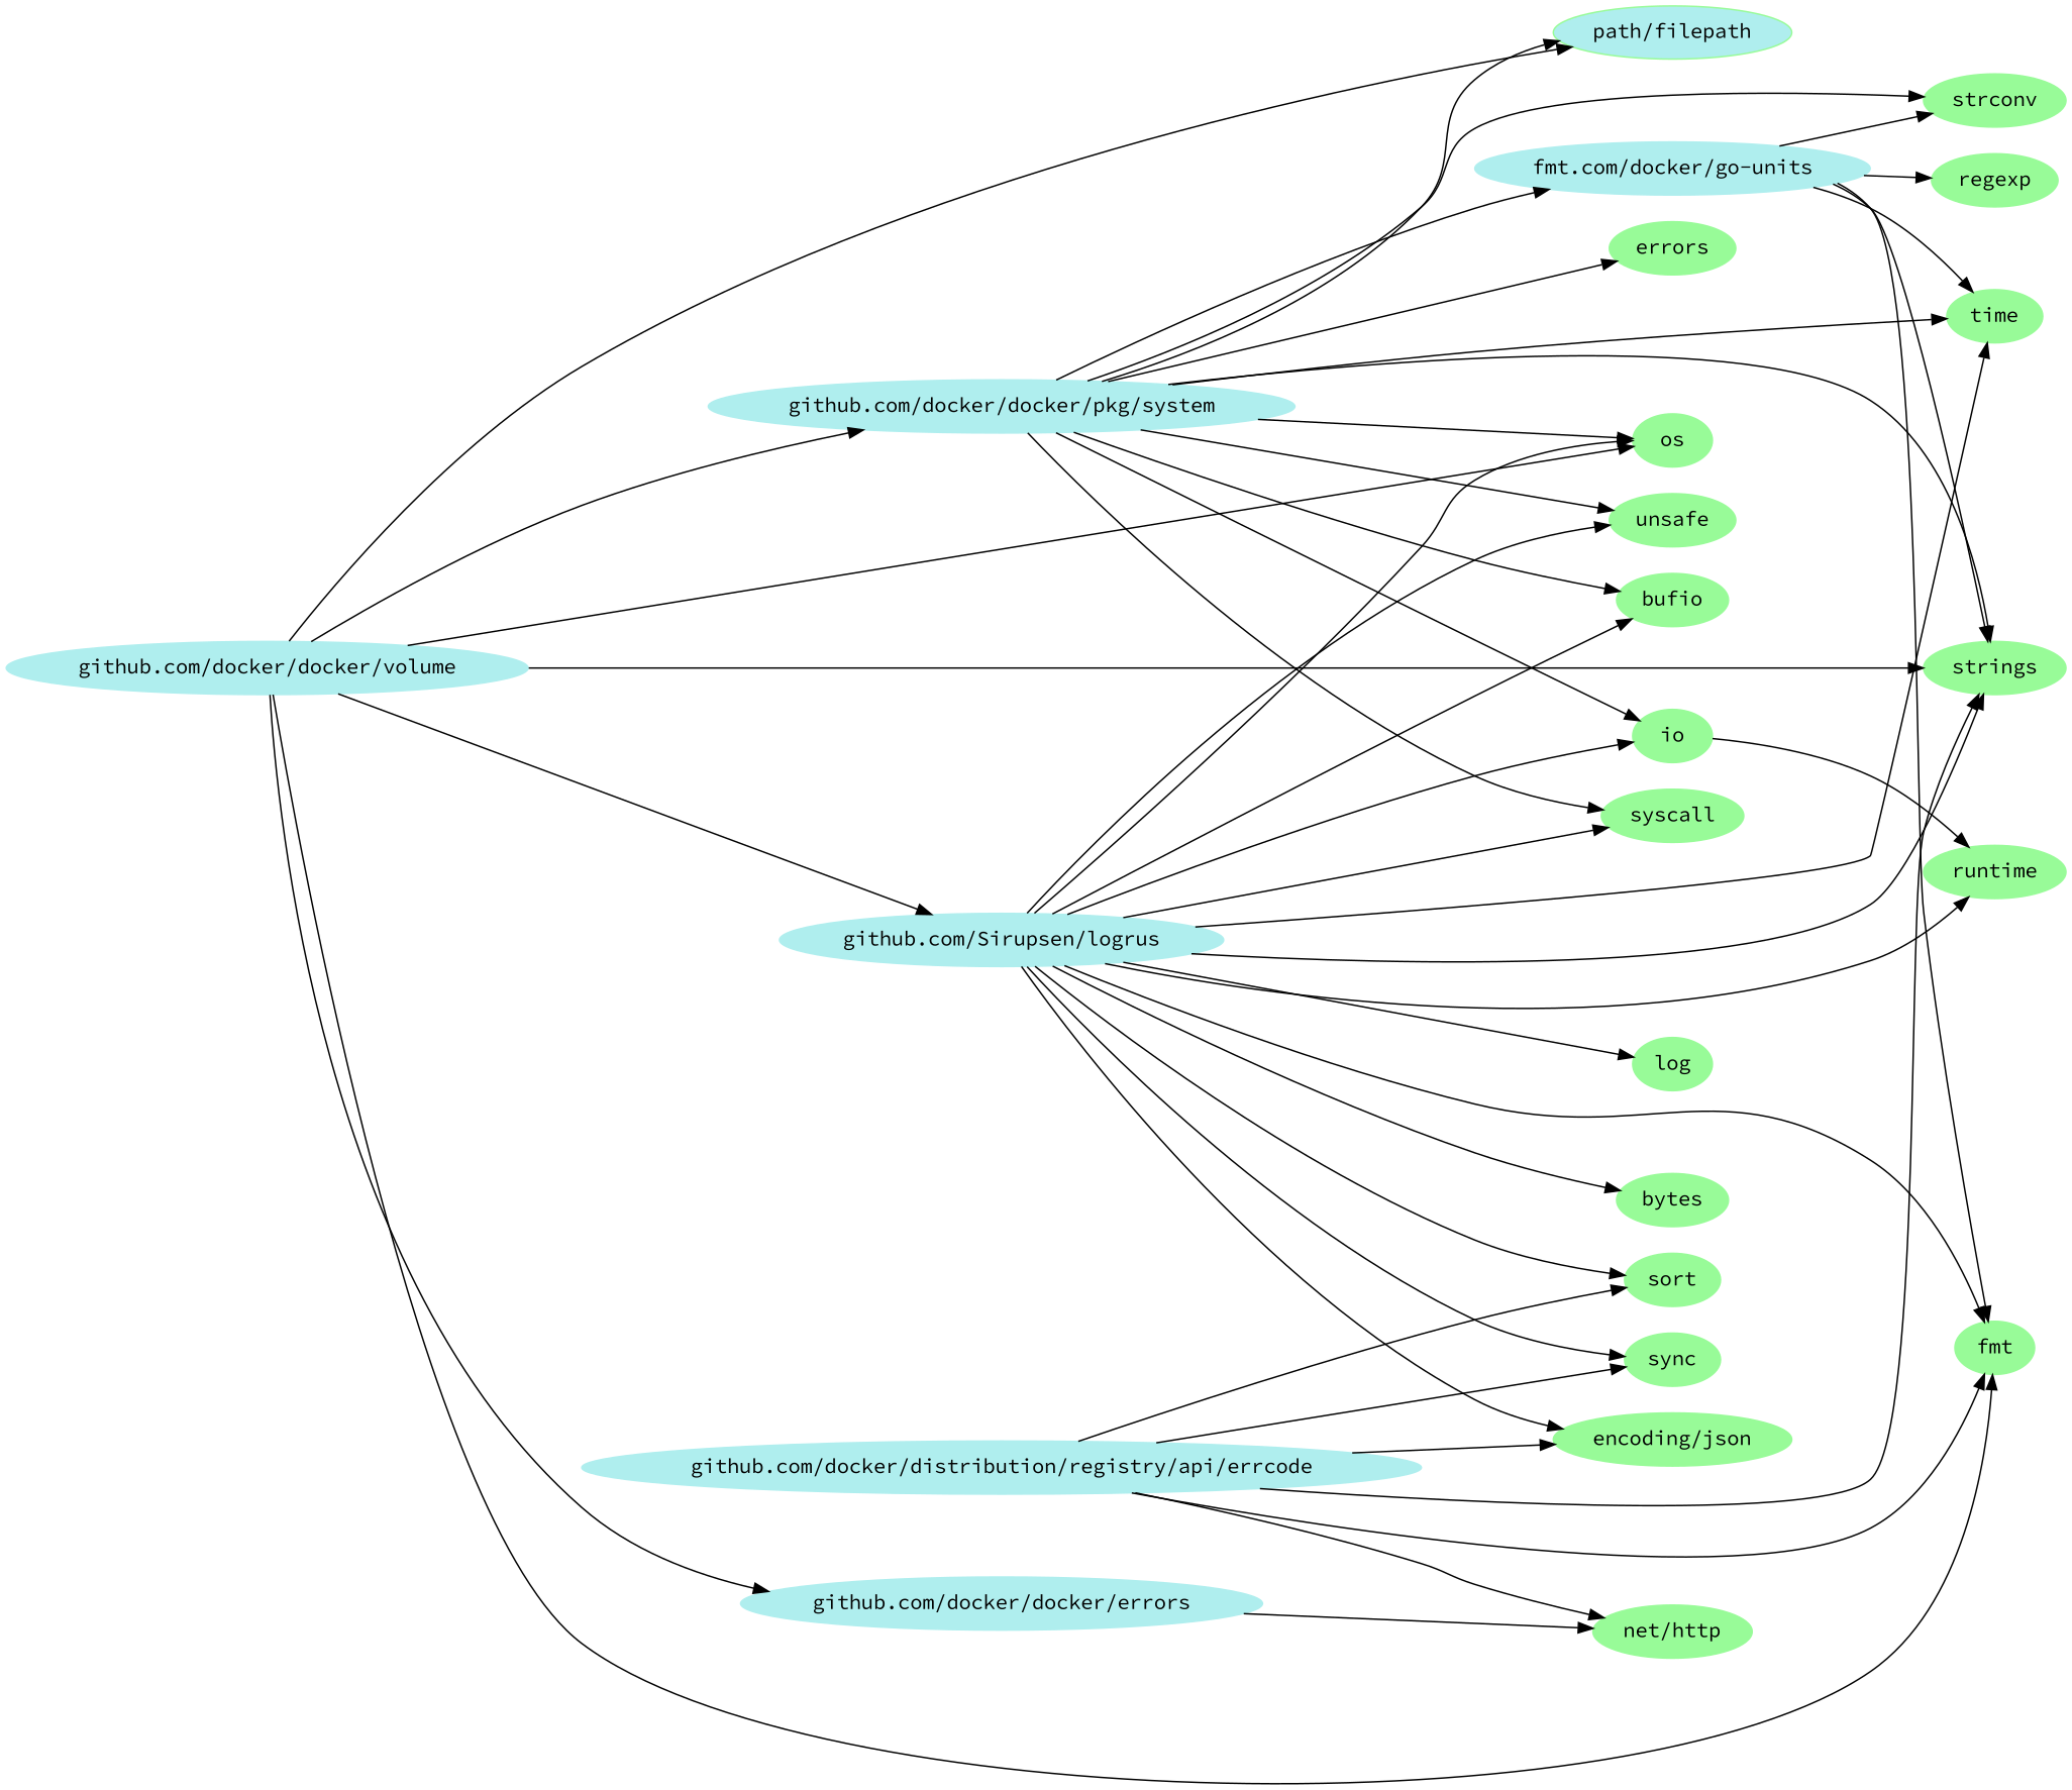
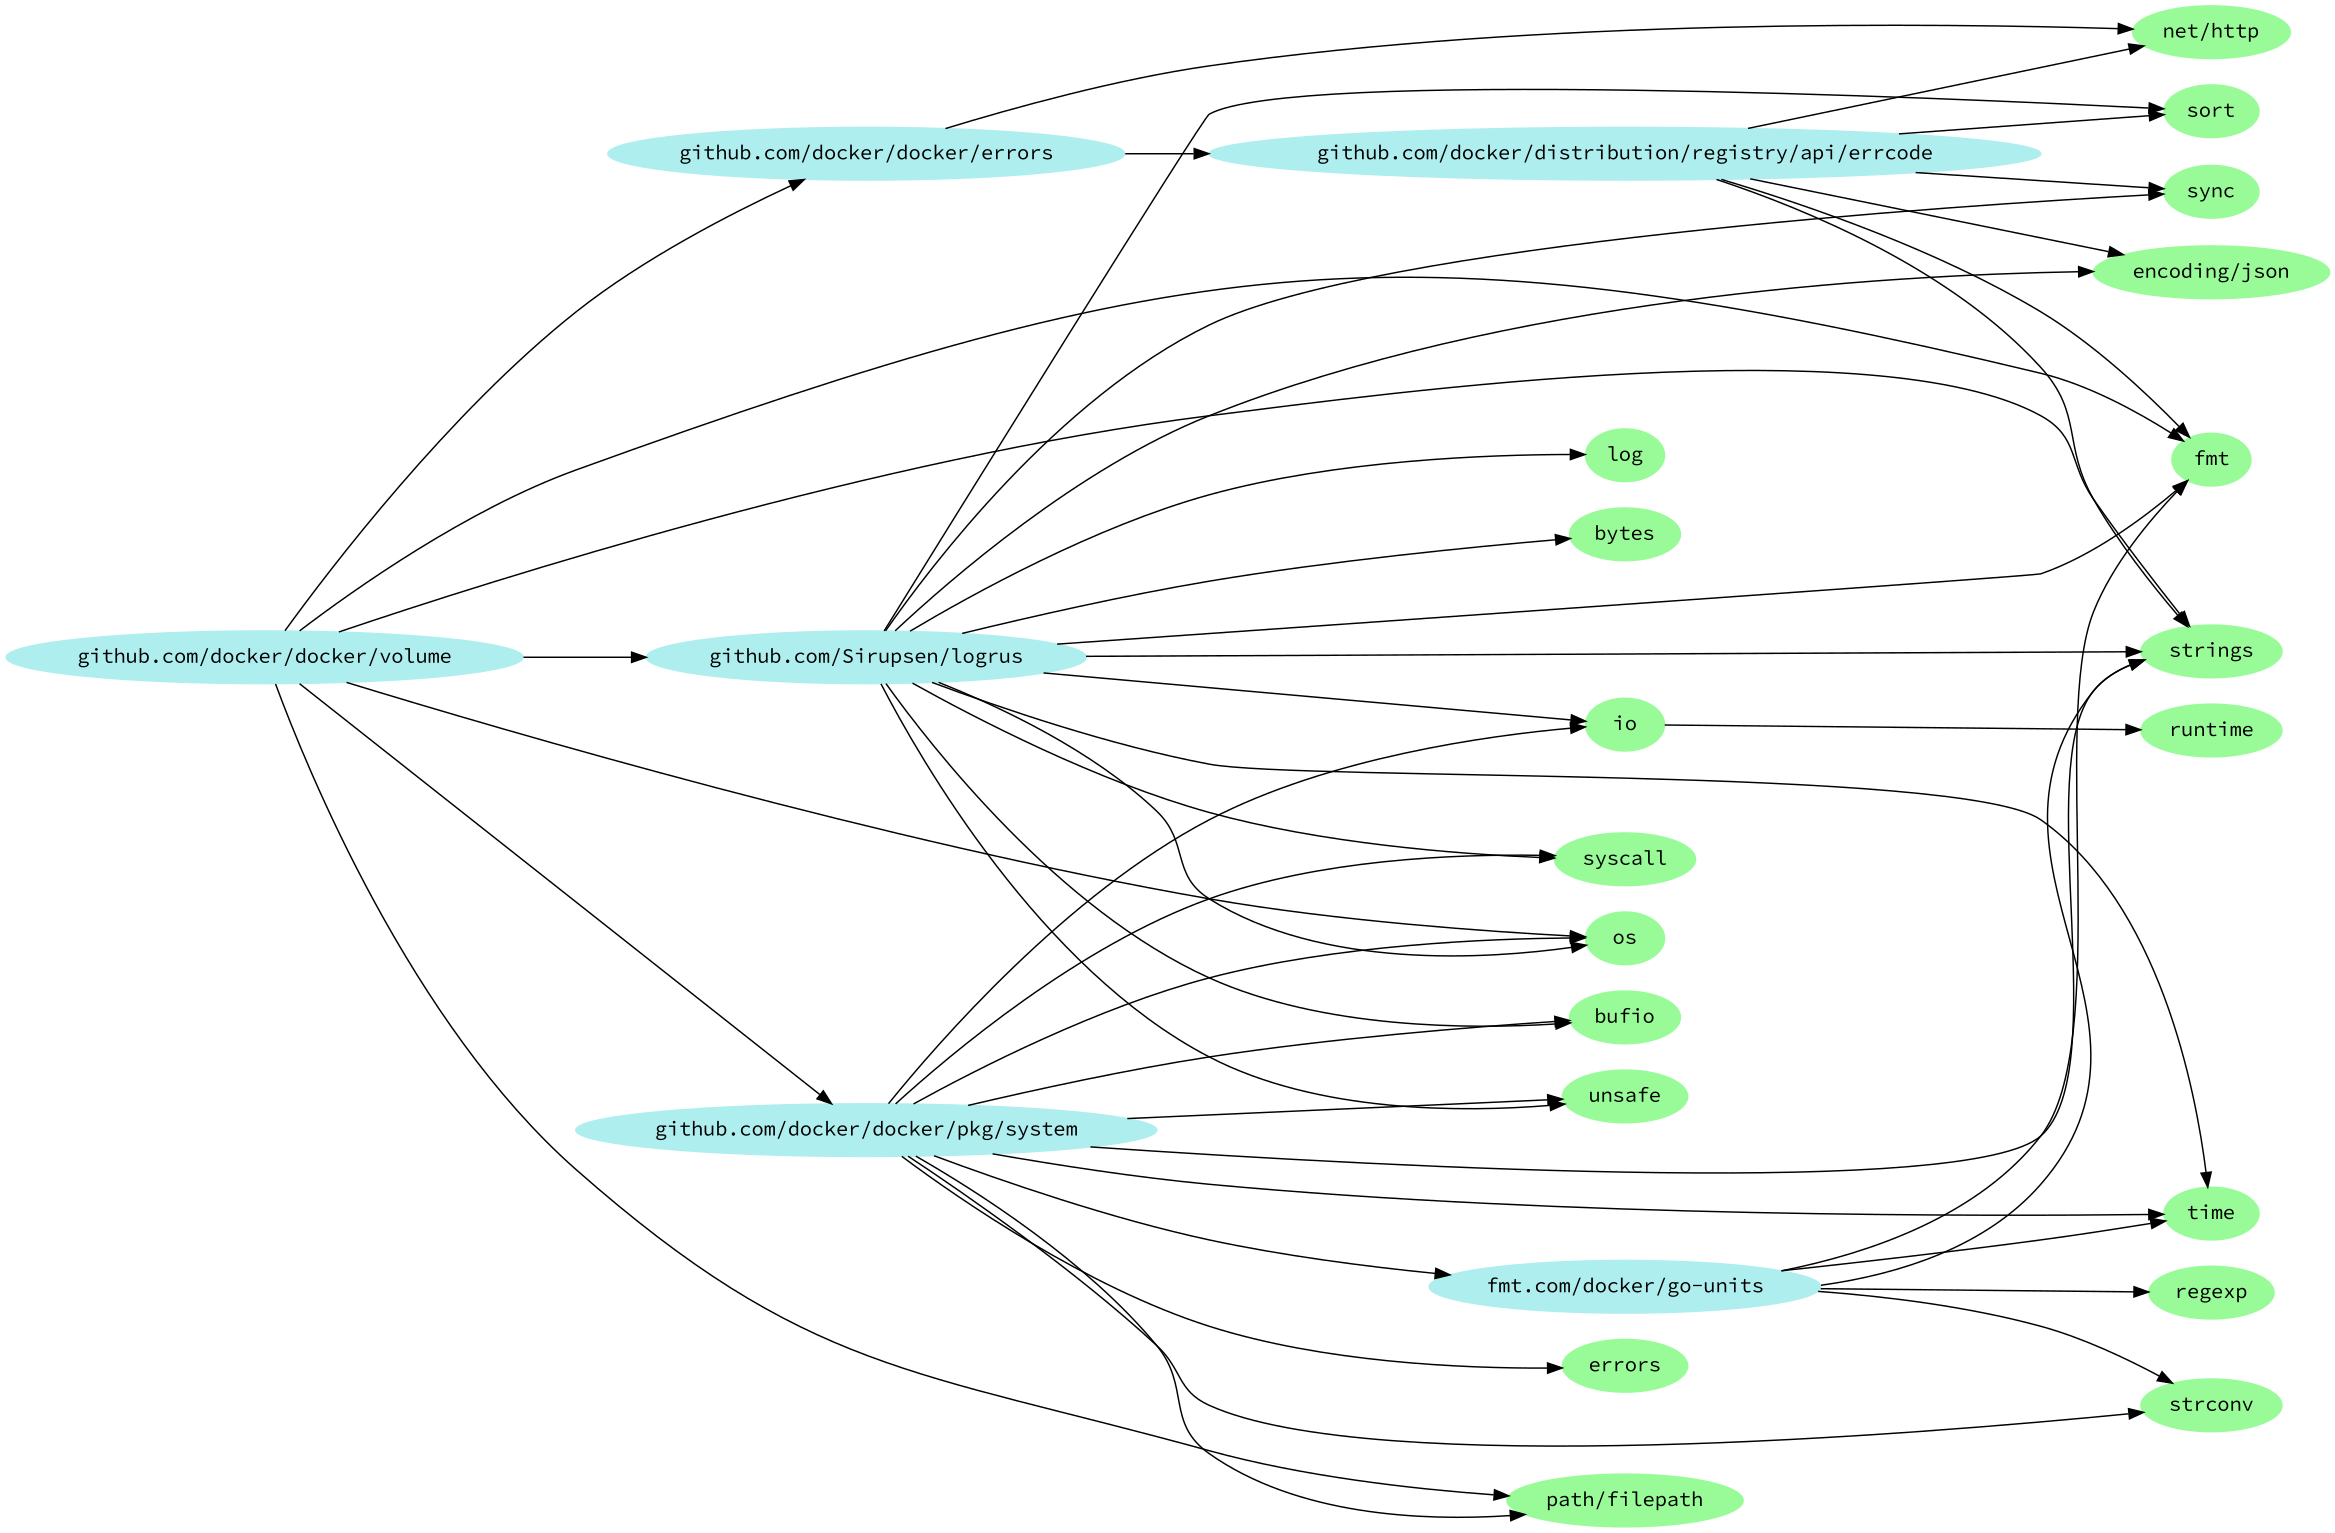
  digraph {
    fontname="Source Code Pro"
    rankdir=LR
    node [color=palegreen fontname="Source Code Pro" style=filled]
    edge [fontname="Source Code Pro"]
    n1 [color=paleturquoise label="github.com/docker/docker/volume"]
    n2 [label=fmt]
    n3 [color=paleturquoise label="github.com/Sirupsen/logrus"]
    n4 [color=paleturquoise label="github.com/docker/docker/errors"]
    n5 [color=paleturquoise label="github.com/docker/docker/pkg/system"]
    n6 [label=os]
-   n7 [label="path/filepath" fillcolor=paleturquoise]
+   n7 [label="path/filepath"]
    n8 [label=strings]
    n9 [label=runtime]
    n10 [label=bufio]
    n11 [label=bytes]
    n12 [label="encoding/json"]
    n13 [label=io]
    n14 [label=log]
    n15 [label=sort]
    n16 [label=sync]
    n17 [label=syscall]
    n18 [label=time]
    n19 [label=unsafe]
    n20 [color=paleturquoise label="github.com/docker/distribution/registry/api/errcode"]
    n21 [label="net/http"]
    n22 [label=errors]
    n23 [color=paleturquoise label="fmt.com/docker/go-units"]
    n24 [label=strconv]
    n25 [label=regexp]
    n1 -> n2
    n1 -> n3
    n1 -> n4
    n1 -> n5
    n1 -> n6
    n1 -> n7
    n1 -> n8
    n3 -> n2
    n3 -> n6
    n3 -> n8
-   n3 -> n9
    n3 -> n10
    n3 -> n11
    n3 -> n12
    n3 -> n13
    n3 -> n14
    n3 -> n15
    n3 -> n16
    n3 -> n17
    n3 -> n18
    n3 -> n19
+   n4 -> n20
    n4 -> n21
    n5 -> n6
    n5 -> n7
    n5 -> n8
    n5 -> n10
    n5 -> n13
    n5 -> n17
    n5 -> n18
    n5 -> n19
    n5 -> n22
    n5 -> n23
    n5 -> n24
    n13 -> n9
    n20 -> n2
    n20 -> n8
    n20 -> n12
    n20 -> n15
    n20 -> n16
    n20 -> n21
    n23 -> n2
    n23 -> n8
    n23 -> n18
    n23 -> n24
    n23 -> n25
  }
